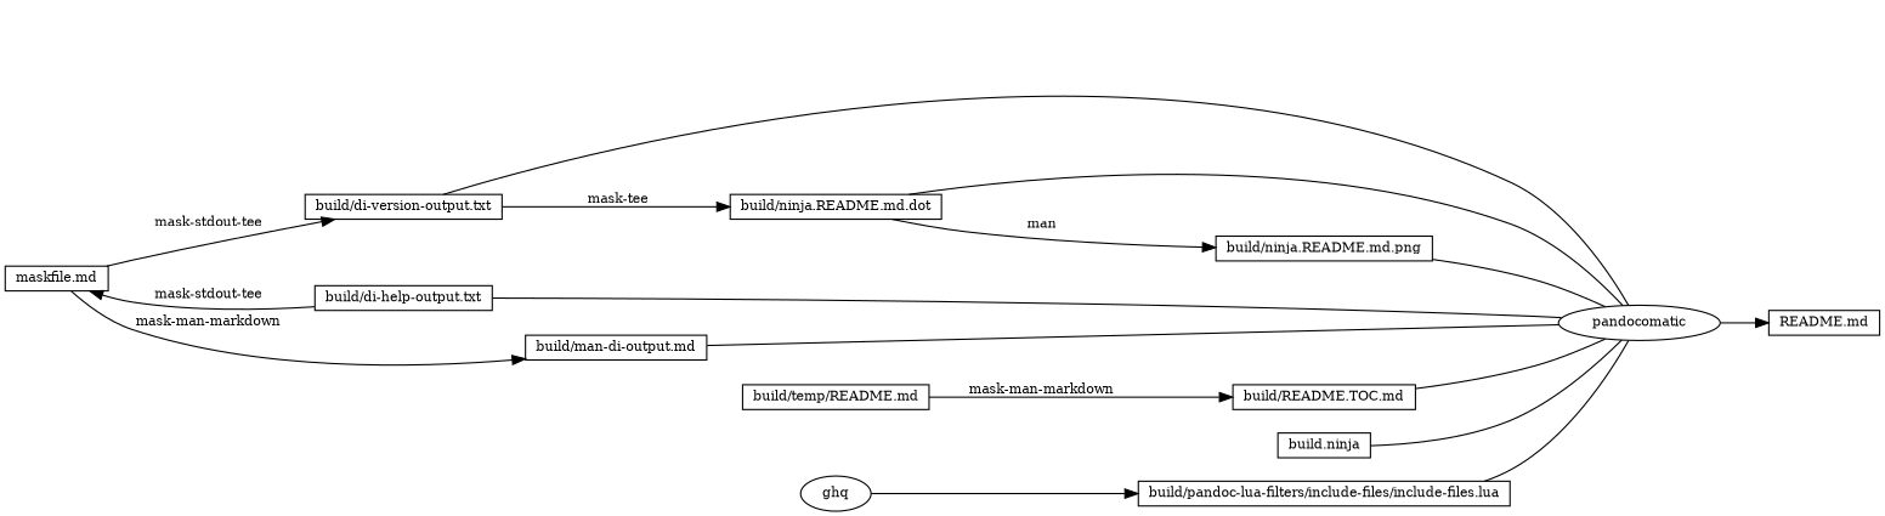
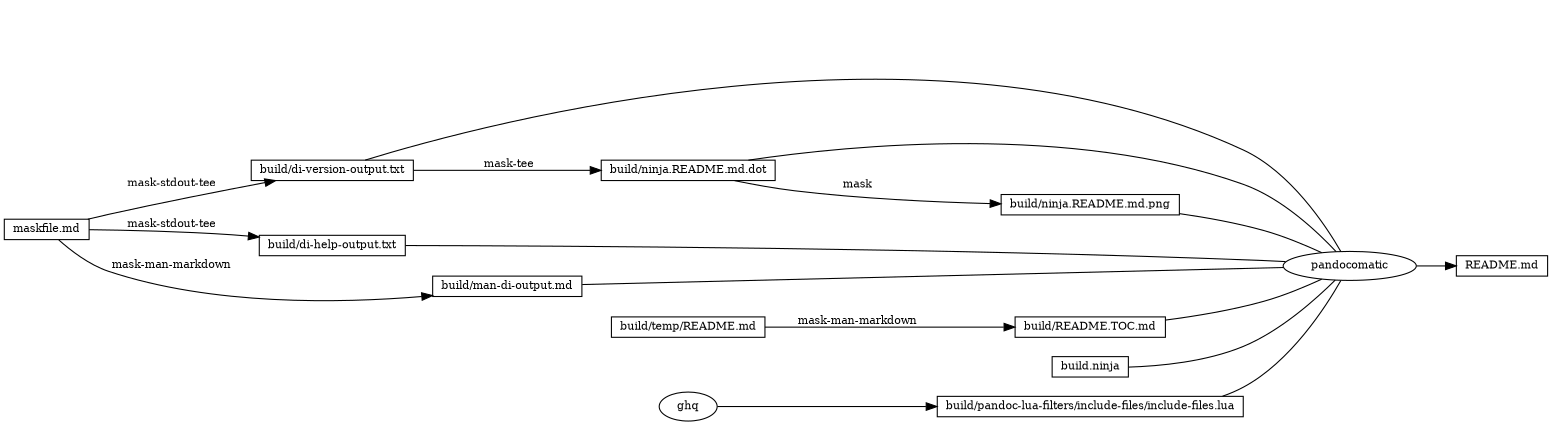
  digraph {
    rankdir=LR
    node [fontsize=10 shape=box]
    edge [fontsize=10]
    n1 [height=0.25 label="README.md"]
    n2 [height=0.25 label=pandocomatic shape=ellipse]
    n3 [height=0.25 label="maskfile.md"]
    n4 [height=0.25 label="build/di-version-output.txt"]
    n5 [height=0.25 label="build/di-help-output.txt"]
    n6 [height=0.25 label="build/man-di-output.md"]
    n7 [height=0.25 label="build/ninja.README.md.dot"]
    n8 [height=0.25 label="build/ninja.README.md.png"]
    n9 [height=0.25 label="build/temp/README.md"]
    n10 [height=0.25 label="build/README.TOC.md"]
    n11 [height=0.25 label="build.ninja"]
    n12 [height=0.25 label="build/pandoc-lua-filters/include-files/include-files.lua"]
    n13 [height=0.25 label=ghq shape=ellipse]
    n2 -> n1
    n3 -> n4 [label=" mask-stdout-tee"]
-   n5 -> n3 [label=" mask-stdout-tee"]
+   n3 -> n5 [label=" mask-stdout-tee"]
    n3 -> n6 [label=" mask-man-markdown"]
    n4 -> n2 [arrowhead=none]
    n4 -> n7 [label=" mask-tee"]
    n5 -> n2 [arrowhead=none]
    n6 -> n2 [arrowhead=none]
    n7 -> n2 [arrowhead=none]
-   n7 -> n8 [label=" man"]
+   n7 -> n8 [label=" mask"]
    n8 -> n2 [arrowhead=none]
    n9 -> n10 [label=" mask-man-markdown"]
    n10 -> n2 [arrowhead=none]
    n11 -> n2 [arrowhead=none]
    n12 -> n2 [arrowhead=none]
    n13 -> n12
  }
